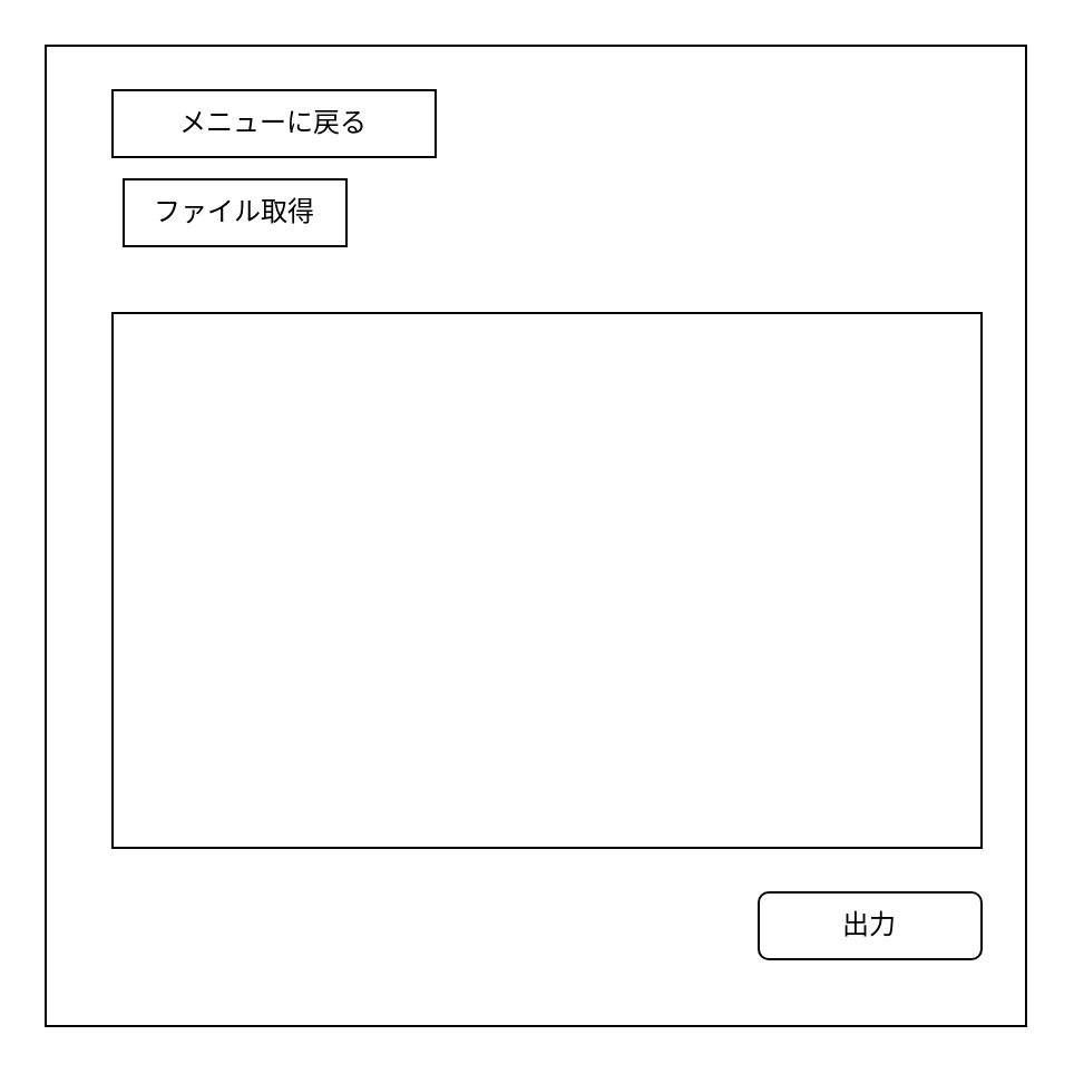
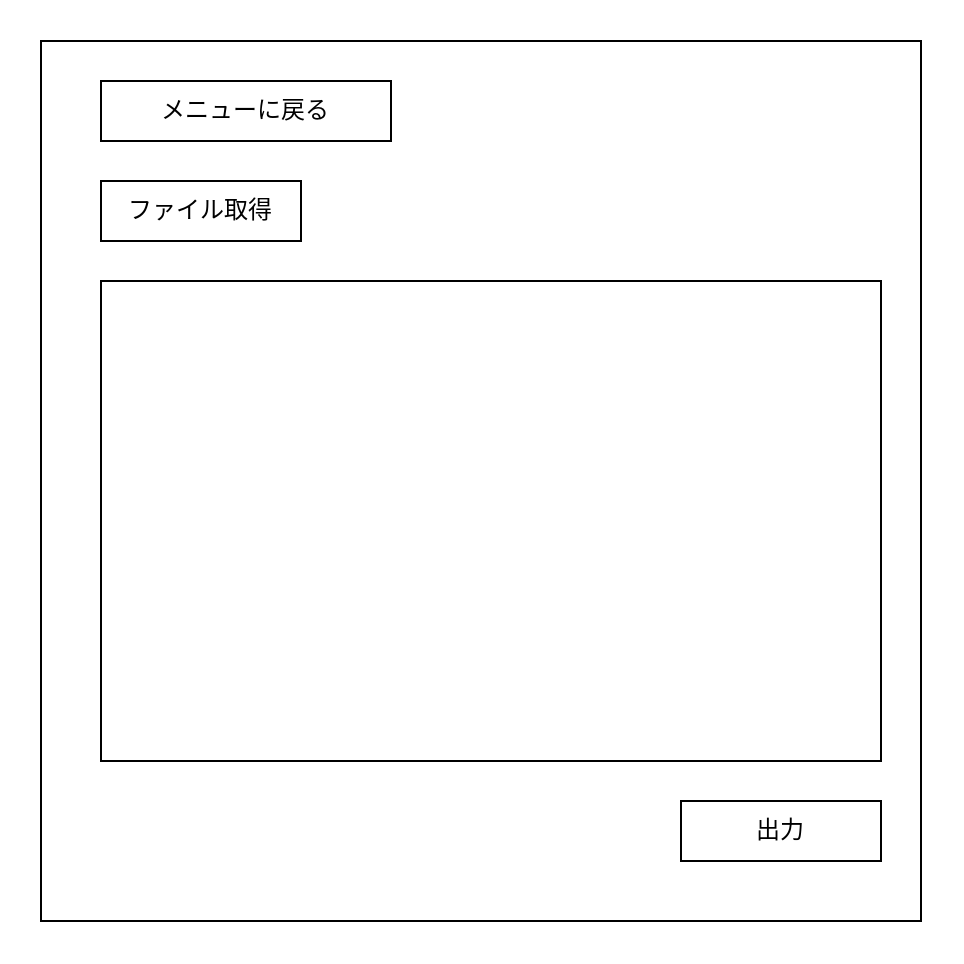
  <mxCell id="0" />
  <mxCell id="1" parent="0" />
  <mxCell id="2" value="" style="whiteSpace=wrap;html=1;aspect=fixed;" vertex="1" parent="1"><mxGeometry x="20" y="20" width="440" height="440" as="geometry" /></mxCell>
  <mxCell id="3" value="" style="rounded=0;whiteSpace=wrap;html=1;" vertex="1" parent="1"><mxGeometry x="50" y="140" width="390" height="240" as="geometry" /></mxCell>
- <mxCell id="4" value="ファイル取得" style="rounded=0;whiteSpace=wrap;html=1;" vertex="1" parent="1"><mxGeometry x="55" y="80" width="100" height="30" as="geometry" /></mxCell>
- <mxCell id="5" value="出力" style="whiteSpace=wrap;html=1;rounded=1;" vertex="1" parent="1"><mxGeometry x="340" y="400" width="100" height="30" as="geometry" /></mxCell>
+ <mxCell id="4" value="ファイル取得" style="rounded=0;whiteSpace=wrap;html=1;" vertex="1" parent="1"><mxGeometry x="50" y="90" width="100" height="30" as="geometry" /></mxCell>
+ <mxCell id="5" value="出力" style="rounded=0;whiteSpace=wrap;html=1;" vertex="1" parent="1"><mxGeometry x="340" y="400" width="100" height="30" as="geometry" /></mxCell>
  <mxCell id="6" value="メニューに戻る" style="rounded=0;whiteSpace=wrap;html=1;" vertex="1" parent="1"><mxGeometry x="50" y="40" width="145" height="30" as="geometry" /></mxCell>
